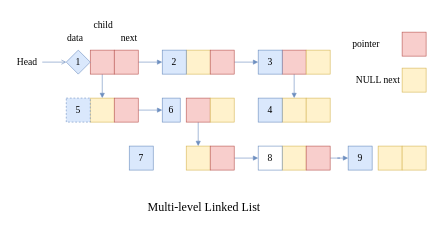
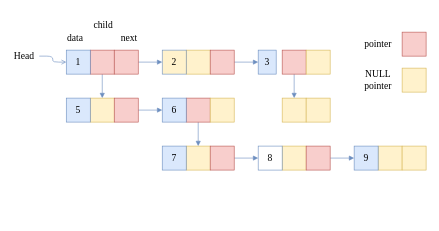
  <mxCell id="0" />
  <mxCell id="1" parent="0" />
  <mxCell id="2" value="child" style="text;html=1;align=center;verticalAlign=middle;whiteSpace=wrap;rounded=0;fontFamily=Ubuntu;fontSize=16;fontStyle=0;" parent="1" vertex="1"><mxGeometry x="147" y="20" width="50" height="40" as="geometry" /></mxCell>
- <mxCell id="3" value="Multi-level Linked List" style="text;html=1;align=center;verticalAlign=middle;whiteSpace=wrap;rounded=0;fontFamily=Ubuntu;fontSize=20;fontStyle=0;" parent="1" vertex="1"><mxGeometry x="230" y="323" width="220" height="40" as="geometry" /></mxCell>
  <mxCell id="4" style="edgeStyle=orthogonalEdgeStyle;rounded=1;orthogonalLoop=1;jettySize=auto;html=1;entryX=0.5;entryY=0;entryDx=0;entryDy=0;shadow=0;strokeColor=#6c8ebf;strokeWidth=1;fontFamily=Ubuntu;fontSize=14;fontStyle=0;endArrow=block;endFill=1;fillColor=#dae8fc;" parent="1" source="5" target="20" edge="1"><mxGeometry relative="1" as="geometry" /></mxCell>
  <mxCell id="5" value="" style="rounded=0;whiteSpace=wrap;html=1;shadow=0;strokeColor=#b85450;strokeWidth=1;fontFamily=Ubuntu;fontSize=16;fontStyle=0;fillColor=#f8cecc;" parent="1" vertex="1"><mxGeometry x="150" y="83" width="40" height="40" as="geometry" /></mxCell>
- <mxCell id="6" value="1" style="rhombus;whiteSpace=wrap;html=1;shadow=0;strokeColor=#6c8ebf;strokeWidth=1;fontFamily=Ubuntu;fontSize=16;fontStyle=0;fillColor=#dae8fc;" parent="1" vertex="1"><mxGeometry x="110" y="83" width="40" height="40" as="geometry" /></mxCell>
+ <mxCell id="6" value="1" style="rounded=0;whiteSpace=wrap;html=1;shadow=0;strokeColor=#6c8ebf;strokeWidth=1;fontFamily=Ubuntu;fontSize=16;fontStyle=0;fillColor=#dae8fc;" parent="1" vertex="1"><mxGeometry x="110" y="83" width="40" height="40" as="geometry" /></mxCell>
  <mxCell id="7" style="edgeStyle=orthogonalEdgeStyle;rounded=1;orthogonalLoop=1;jettySize=auto;html=1;entryX=0;entryY=0.5;entryDx=0;entryDy=0;shadow=0;strokeColor=#6c8ebf;strokeWidth=1;fontFamily=Ubuntu;fontSize=14;fontStyle=0;endArrow=block;endFill=1;fillColor=#dae8fc;" parent="1" source="8" target="10" edge="1"><mxGeometry relative="1" as="geometry" /></mxCell>
  <mxCell id="8" value="" style="rounded=0;whiteSpace=wrap;html=1;shadow=0;strokeColor=#b85450;strokeWidth=1;fontFamily=Ubuntu;fontSize=16;fontStyle=0;fillColor=#f8cecc;" parent="1" vertex="1"><mxGeometry x="190" y="83" width="40" height="40" as="geometry" /></mxCell>
  <mxCell id="9" value="" style="rounded=0;whiteSpace=wrap;html=1;shadow=0;strokeColor=#d6b656;strokeWidth=1;fontFamily=Ubuntu;fontSize=16;fontStyle=0;fillColor=#fff2cc;" parent="1" vertex="1"><mxGeometry x="310" y="83" width="40" height="40" as="geometry" /></mxCell>
- <mxCell id="10" value="2" style="rounded=0;whiteSpace=wrap;html=1;shadow=0;strokeColor=#6c8ebf;strokeWidth=1;fontFamily=Ubuntu;fontSize=16;fontStyle=0;fillColor=#dae8fc;" parent="1" vertex="1"><mxGeometry x="270" y="83" width="40" height="40" as="geometry" /></mxCell>
+ <mxCell id="10" value="2" style="rounded=0;whiteSpace=wrap;html=1;shadow=0;strokeColor=#6c8ebf;strokeWidth=1;fontFamily=Ubuntu;fontSize=16;fontStyle=0;fillColor=#fff2cc;" parent="1" vertex="1"><mxGeometry x="270" y="83" width="40" height="40" as="geometry" /></mxCell>
  <mxCell id="11" style="edgeStyle=orthogonalEdgeStyle;rounded=1;orthogonalLoop=1;jettySize=auto;html=1;entryX=0;entryY=0.5;entryDx=0;entryDy=0;shadow=0;strokeColor=#6c8ebf;strokeWidth=1;fontFamily=Ubuntu;fontSize=14;fontStyle=0;endArrow=block;endFill=1;fillColor=#dae8fc;" parent="1" source="12" target="15" edge="1"><mxGeometry relative="1" as="geometry" /></mxCell>
  <mxCell id="12" value="" style="rounded=0;whiteSpace=wrap;html=1;shadow=0;strokeColor=#b85450;strokeWidth=1;fontFamily=Ubuntu;fontSize=16;fontStyle=0;fillColor=#f8cecc;" parent="1" vertex="1"><mxGeometry x="350" y="83" width="40" height="40" as="geometry" /></mxCell>
  <mxCell id="13" style="edgeStyle=orthogonalEdgeStyle;rounded=1;orthogonalLoop=1;jettySize=auto;html=1;entryX=0.5;entryY=0;entryDx=0;entryDy=0;shadow=0;strokeColor=#6c8ebf;strokeWidth=1;fontFamily=Ubuntu;fontSize=14;fontStyle=0;endArrow=block;endFill=1;fillColor=#dae8fc;" parent="1" source="14" target="17" edge="1"><mxGeometry relative="1" as="geometry" /></mxCell>
  <mxCell id="14" value="" style="rounded=0;whiteSpace=wrap;html=1;shadow=0;strokeColor=#b85450;strokeWidth=1;fontFamily=Ubuntu;fontSize=16;fontStyle=0;fillColor=#f8cecc;" parent="1" vertex="1"><mxGeometry x="470" y="83" width="40" height="40" as="geometry" /></mxCell>
- <mxCell id="15" value="3" style="rounded=0;whiteSpace=wrap;html=1;shadow=0;strokeColor=#6c8ebf;strokeWidth=1;fontFamily=Ubuntu;fontSize=16;fontStyle=0;fillColor=#dae8fc;" parent="1" vertex="1"><mxGeometry x="430" y="83" width="40" height="40" as="geometry" /></mxCell>
+ <mxCell id="15" value="3" style="rounded=0;whiteSpace=wrap;html=1;shadow=0;strokeColor=#6c8ebf;strokeWidth=1;fontFamily=Ubuntu;fontSize=16;fontStyle=0;fillColor=#dae8fc;" parent="1" vertex="1"><mxGeometry x="430" y="83" width="30" height="40" as="geometry" /></mxCell>
  <mxCell id="16" value="" style="rounded=0;whiteSpace=wrap;html=1;shadow=0;strokeColor=#d6b656;strokeWidth=1;fontFamily=Ubuntu;fontSize=16;fontStyle=0;fillColor=#fff2cc;" parent="1" vertex="1"><mxGeometry x="510" y="83" width="40" height="40" as="geometry" /></mxCell>
  <mxCell id="17" value="" style="rounded=0;whiteSpace=wrap;html=1;shadow=0;strokeColor=#d6b656;strokeWidth=1;fontFamily=Ubuntu;fontSize=16;fontStyle=0;fillColor=#fff2cc;" parent="1" vertex="1"><mxGeometry x="470" y="163" width="40" height="40" as="geometry" /></mxCell>
- <mxCell id="18" value="4" style="rounded=0;whiteSpace=wrap;html=1;shadow=0;strokeColor=#6c8ebf;strokeWidth=1;fontFamily=Ubuntu;fontSize=16;fontStyle=0;fillColor=#dae8fc;" parent="1" vertex="1"><mxGeometry x="430" y="163" width="40" height="40" as="geometry" /></mxCell>
  <mxCell id="19" value="" style="rounded=0;whiteSpace=wrap;html=1;shadow=0;strokeColor=#d6b656;strokeWidth=1;fontFamily=Ubuntu;fontSize=16;fontStyle=0;fillColor=#fff2cc;" parent="1" vertex="1"><mxGeometry x="510" y="163" width="40" height="40" as="geometry" /></mxCell>
  <mxCell id="20" value="" style="rounded=0;whiteSpace=wrap;html=1;shadow=0;strokeColor=#d6b656;strokeWidth=1;fontFamily=Ubuntu;fontSize=16;fontStyle=0;fillColor=#fff2cc;" parent="1" vertex="1"><mxGeometry x="150" y="163" width="40" height="40" as="geometry" /></mxCell>
- <mxCell id="21" value="5" style="rounded=0;whiteSpace=wrap;html=1;shadow=0;strokeColor=#6c8ebf;strokeWidth=1;fontFamily=Ubuntu;fontSize=16;fontStyle=0;fillColor=#dae8fc;dashed=1;" parent="1" vertex="1"><mxGeometry x="110" y="163" width="40" height="40" as="geometry" /></mxCell>
+ <mxCell id="21" value="5" style="rounded=0;whiteSpace=wrap;html=1;shadow=0;strokeColor=#6c8ebf;strokeWidth=1;fontFamily=Ubuntu;fontSize=16;fontStyle=0;fillColor=#dae8fc;" parent="1" vertex="1"><mxGeometry x="110" y="163" width="40" height="40" as="geometry" /></mxCell>
  <mxCell id="22" style="edgeStyle=orthogonalEdgeStyle;rounded=1;orthogonalLoop=1;jettySize=auto;html=1;shadow=0;strokeColor=#6c8ebf;strokeWidth=1;fontFamily=Ubuntu;fontSize=14;fontStyle=0;endArrow=block;endFill=1;fillColor=#dae8fc;" parent="1" source="23" target="26" edge="1"><mxGeometry relative="1" as="geometry" /></mxCell>
  <mxCell id="23" value="" style="rounded=0;whiteSpace=wrap;html=1;shadow=0;strokeColor=#b85450;strokeWidth=1;fontFamily=Ubuntu;fontSize=16;fontStyle=0;fillColor=#f8cecc;" parent="1" vertex="1"><mxGeometry x="190" y="163" width="40" height="40" as="geometry" /></mxCell>
  <mxCell id="24" style="edgeStyle=orthogonalEdgeStyle;rounded=1;orthogonalLoop=1;jettySize=auto;html=1;shadow=0;strokeColor=#6c8ebf;strokeWidth=1;fontFamily=Ubuntu;fontSize=14;fontStyle=0;endArrow=block;endFill=1;fillColor=#dae8fc;" parent="1" source="25" target="28" edge="1"><mxGeometry relative="1" as="geometry" /></mxCell>
  <mxCell id="25" value="" style="rounded=0;whiteSpace=wrap;html=1;shadow=0;strokeColor=#b85450;strokeWidth=1;fontFamily=Ubuntu;fontSize=16;fontStyle=0;fillColor=#f8cecc;" parent="1" vertex="1"><mxGeometry x="310" y="163" width="40" height="40" as="geometry" /></mxCell>
- <mxCell id="26" value="6" style="rounded=0;whiteSpace=wrap;html=1;shadow=0;strokeColor=#6c8ebf;strokeWidth=1;fontFamily=Ubuntu;fontSize=16;fontStyle=0;fillColor=#dae8fc;" parent="1" vertex="1"><mxGeometry x="270" y="163" width="30" height="40" as="geometry" /></mxCell>
+ <mxCell id="26" value="6" style="rounded=0;whiteSpace=wrap;html=1;shadow=0;strokeColor=#6c8ebf;strokeWidth=1;fontFamily=Ubuntu;fontSize=16;fontStyle=0;fillColor=#dae8fc;" parent="1" vertex="1"><mxGeometry x="270" y="163" width="40" height="40" as="geometry" /></mxCell>
  <mxCell id="27" value="" style="rounded=0;whiteSpace=wrap;html=1;shadow=0;strokeColor=#d6b656;strokeWidth=1;fontFamily=Ubuntu;fontSize=16;fontStyle=0;fillColor=#fff2cc;" parent="1" vertex="1"><mxGeometry x="350" y="163" width="40" height="40" as="geometry" /></mxCell>
  <mxCell id="28" value="" style="rounded=0;whiteSpace=wrap;html=1;shadow=0;strokeColor=#d6b656;strokeWidth=1;fontFamily=Ubuntu;fontSize=16;fontStyle=0;fillColor=#fff2cc;" parent="1" vertex="1"><mxGeometry x="310" y="243" width="40" height="40" as="geometry" /></mxCell>
- <mxCell id="29" value="7" style="rounded=0;whiteSpace=wrap;html=1;shadow=0;strokeColor=#6c8ebf;strokeWidth=1;fontFamily=Ubuntu;fontSize=16;fontStyle=0;fillColor=#dae8fc;" parent="1" vertex="1"><mxGeometry x="215" y="243" width="40" height="40" as="geometry" /></mxCell>
+ <mxCell id="29" value="7" style="rounded=0;whiteSpace=wrap;html=1;shadow=0;strokeColor=#6c8ebf;strokeWidth=1;fontFamily=Ubuntu;fontSize=16;fontStyle=0;fillColor=#dae8fc;" parent="1" vertex="1"><mxGeometry x="270" y="243" width="40" height="40" as="geometry" /></mxCell>
  <mxCell id="30" style="edgeStyle=orthogonalEdgeStyle;rounded=1;orthogonalLoop=1;jettySize=auto;html=1;entryX=0;entryY=0.5;entryDx=0;entryDy=0;shadow=0;strokeColor=#6c8ebf;strokeWidth=1;fontFamily=Ubuntu;fontSize=14;fontStyle=0;endArrow=block;endFill=1;fillColor=#dae8fc;" parent="1" source="31" target="35" edge="1"><mxGeometry relative="1" as="geometry" /></mxCell>
  <mxCell id="31" value="" style="rounded=0;whiteSpace=wrap;html=1;shadow=0;strokeColor=#b85450;strokeWidth=1;fontFamily=Ubuntu;fontSize=16;fontStyle=0;fillColor=#f8cecc;" parent="1" vertex="1"><mxGeometry x="350" y="243" width="40" height="40" as="geometry" /></mxCell>
  <mxCell id="32" value="next" style="text;html=1;align=center;verticalAlign=middle;whiteSpace=wrap;rounded=0;fontFamily=Ubuntu;fontSize=16;fontStyle=0;" parent="1" vertex="1"><mxGeometry x="195" y="42" width="40" height="40" as="geometry" /></mxCell>
  <mxCell id="33" value="data" style="text;html=1;align=center;verticalAlign=middle;whiteSpace=wrap;rounded=0;fontFamily=Ubuntu;fontSize=16;fontStyle=0;" parent="1" vertex="1"><mxGeometry x="100" y="42" width="50" height="40" as="geometry" /></mxCell>
  <mxCell id="34" value="" style="rounded=0;whiteSpace=wrap;html=1;shadow=0;strokeColor=#d6b656;strokeWidth=1;fontFamily=Ubuntu;fontSize=16;fontStyle=0;fillColor=#fff2cc;" parent="1" vertex="1"><mxGeometry x="470" y="243" width="40" height="40" as="geometry" /></mxCell>
  <mxCell id="35" value="8" style="rounded=0;whiteSpace=wrap;html=1;shadow=0;strokeColor=#6c8ebf;strokeWidth=1;fontFamily=Ubuntu;fontSize=16;fontStyle=0;fillColor=#ffffff;" parent="1" vertex="1"><mxGeometry x="430" y="243" width="40" height="40" as="geometry" /></mxCell>
  <mxCell id="36" style="edgeStyle=orthogonalEdgeStyle;rounded=1;orthogonalLoop=1;jettySize=auto;html=1;entryX=0;entryY=0.5;entryDx=0;entryDy=0;shadow=0;strokeColor=#6c8ebf;strokeWidth=1;fontFamily=Ubuntu;fontSize=14;fontStyle=0;endArrow=block;endFill=1;fillColor=#dae8fc;" parent="1" source="37" target="39" edge="1"><mxGeometry relative="1" as="geometry" /></mxCell>
  <mxCell id="37" value="" style="rounded=0;whiteSpace=wrap;html=1;shadow=0;strokeColor=#b85450;strokeWidth=1;fontFamily=Ubuntu;fontSize=16;fontStyle=0;fillColor=#f8cecc;" parent="1" vertex="1"><mxGeometry x="510" y="243" width="40" height="40" as="geometry" /></mxCell>
  <mxCell id="38" value="" style="rounded=0;whiteSpace=wrap;html=1;shadow=0;strokeColor=#d6b656;strokeWidth=1;fontFamily=Ubuntu;fontSize=16;fontStyle=0;fillColor=#fff2cc;" parent="1" vertex="1"><mxGeometry x="630" y="243" width="40" height="40" as="geometry" /></mxCell>
- <mxCell id="39" value="9" style="rounded=0;whiteSpace=wrap;html=1;shadow=0;strokeColor=#6c8ebf;strokeWidth=1;fontFamily=Ubuntu;fontSize=16;fontStyle=0;fillColor=#dae8fc;" parent="1" vertex="1"><mxGeometry x="580" y="243" width="40" height="40" as="geometry" /></mxCell>
+ <mxCell id="39" value="9" style="rounded=0;whiteSpace=wrap;html=1;shadow=0;strokeColor=#6c8ebf;strokeWidth=1;fontFamily=Ubuntu;fontSize=16;fontStyle=0;fillColor=#dae8fc;" parent="1" vertex="1"><mxGeometry x="590" y="243" width="40" height="40" as="geometry" /></mxCell>
  <mxCell id="40" value="" style="rounded=0;whiteSpace=wrap;html=1;shadow=0;strokeColor=#d6b656;strokeWidth=1;fontFamily=Ubuntu;fontSize=16;fontStyle=0;fillColor=#fff2cc;" parent="1" vertex="1"><mxGeometry x="670" y="243" width="40" height="40" as="geometry" /></mxCell>
  <mxCell id="41" value="" style="rounded=0;whiteSpace=wrap;html=1;shadow=0;strokeColor=#b85450;strokeWidth=1;fontFamily=Ubuntu;fontSize=16;fontStyle=0;fillColor=#f8cecc;" parent="1" vertex="1"><mxGeometry x="670" y="53" width="40" height="40" as="geometry" /></mxCell>
  <mxCell id="42" value="" style="rounded=0;whiteSpace=wrap;html=1;shadow=0;strokeColor=#d6b656;strokeWidth=1;fontFamily=Ubuntu;fontSize=16;fontStyle=0;fillColor=#fff2cc;" parent="1" vertex="1"><mxGeometry x="670" y="113" width="40" height="40" as="geometry" /></mxCell>
- <mxCell id="43" value="pointer" style="text;html=1;align=center;verticalAlign=middle;whiteSpace=wrap;rounded=0;fontFamily=Ubuntu;fontSize=16;fontStyle=0;" parent="1" vertex="1"><mxGeometry x="570" y="53" width="80" height="40" as="geometry" /></mxCell>
- <mxCell id="44" value="NULL next" style="text;html=1;align=center;verticalAlign=middle;whiteSpace=wrap;rounded=0;fontFamily=Ubuntu;fontSize=16;fontStyle=0;" parent="1" vertex="1"><mxGeometry x="590" y="113" width="80" height="40" as="geometry" /></mxCell>
+ <mxCell id="43" value="pointer" style="text;html=1;align=center;verticalAlign=middle;whiteSpace=wrap;rounded=0;fontFamily=Ubuntu;fontSize=16;fontStyle=0;" parent="1" vertex="1"><mxGeometry x="590" y="53" width="80" height="40" as="geometry" /></mxCell>
+ <mxCell id="44" value="NULL pointer" style="text;html=1;align=center;verticalAlign=middle;whiteSpace=wrap;rounded=0;fontFamily=Ubuntu;fontSize=16;fontStyle=0;" parent="1" vertex="1"><mxGeometry x="590" y="113" width="80" height="40" as="geometry" /></mxCell>
  <mxCell id="45" style="edgeStyle=orthogonalEdgeStyle;rounded=1;orthogonalLoop=1;jettySize=auto;html=1;shadow=0;strokeColor=#6c8ebf;strokeWidth=1;fontFamily=Ubuntu;fontSize=14;fontStyle=0;endArrow=open;endFill=1;fillColor=#dae8fc;" parent="1" source="46" target="6" edge="1"><mxGeometry relative="1" as="geometry" /></mxCell>
- <mxCell id="46" value="Head" style="text;html=1;align=center;verticalAlign=middle;whiteSpace=wrap;rounded=0;fontFamily=Ubuntu;fontSize=16;fontStyle=0;" parent="1" vertex="1"><mxGeometry x="20" y="83" width="50" height="40" as="geometry" /></mxCell>
+ <mxCell id="46" value="Head" style="text;html=1;align=center;verticalAlign=middle;whiteSpace=wrap;rounded=0;fontFamily=Ubuntu;fontSize=16;fontStyle=0;" parent="1" vertex="1"><mxGeometry x="15" y="73" width="50" height="40" as="geometry" /></mxCell>
